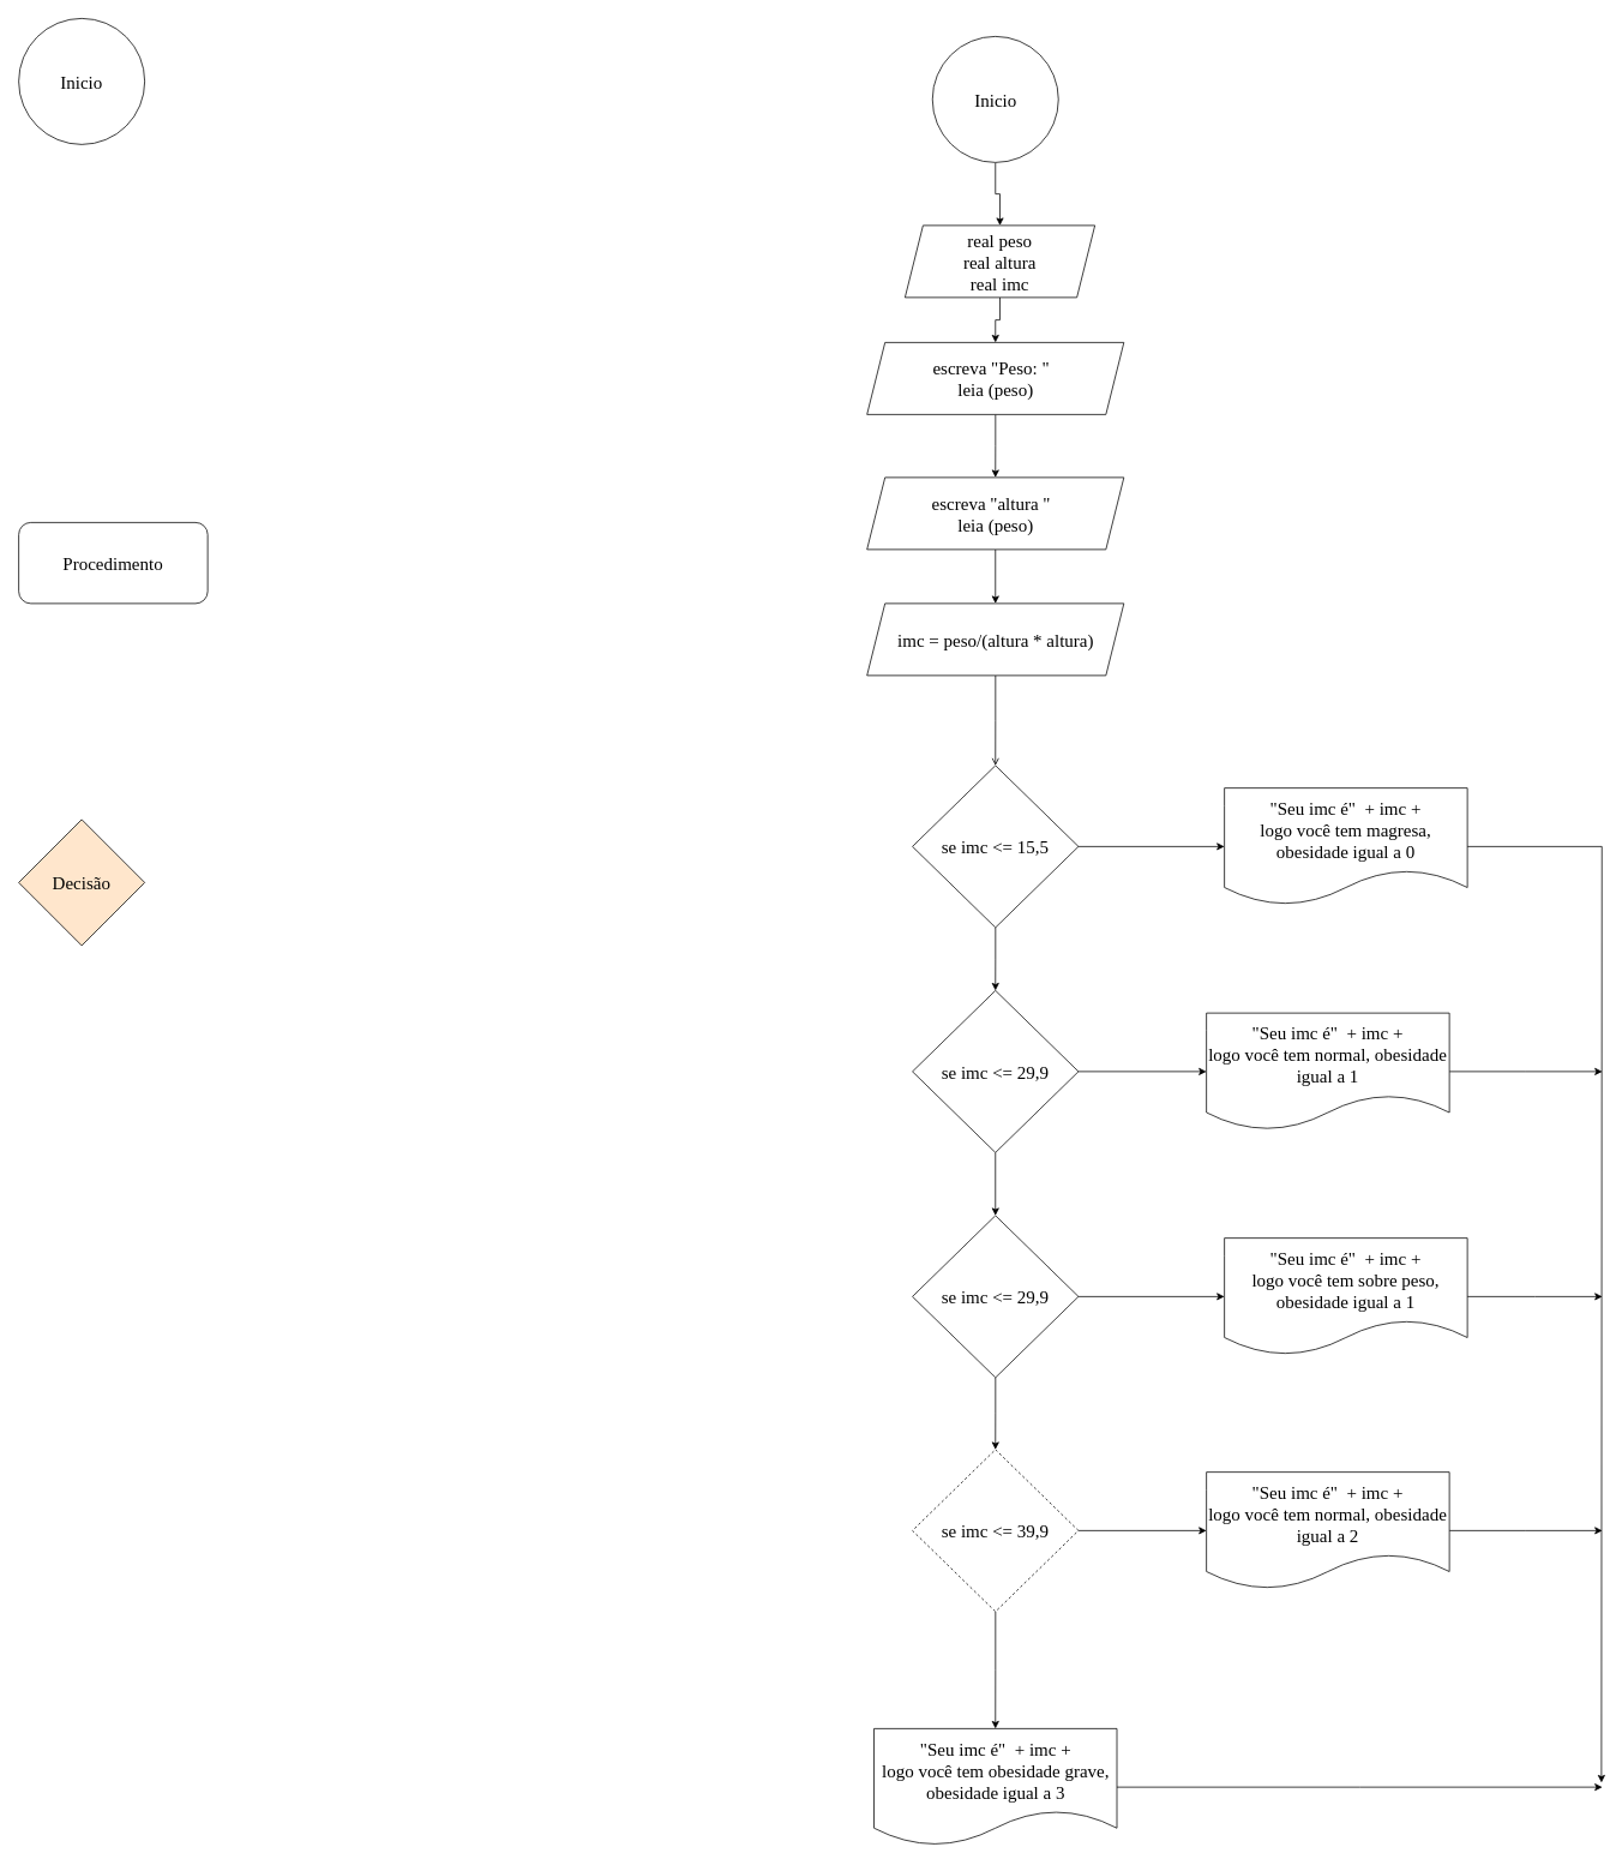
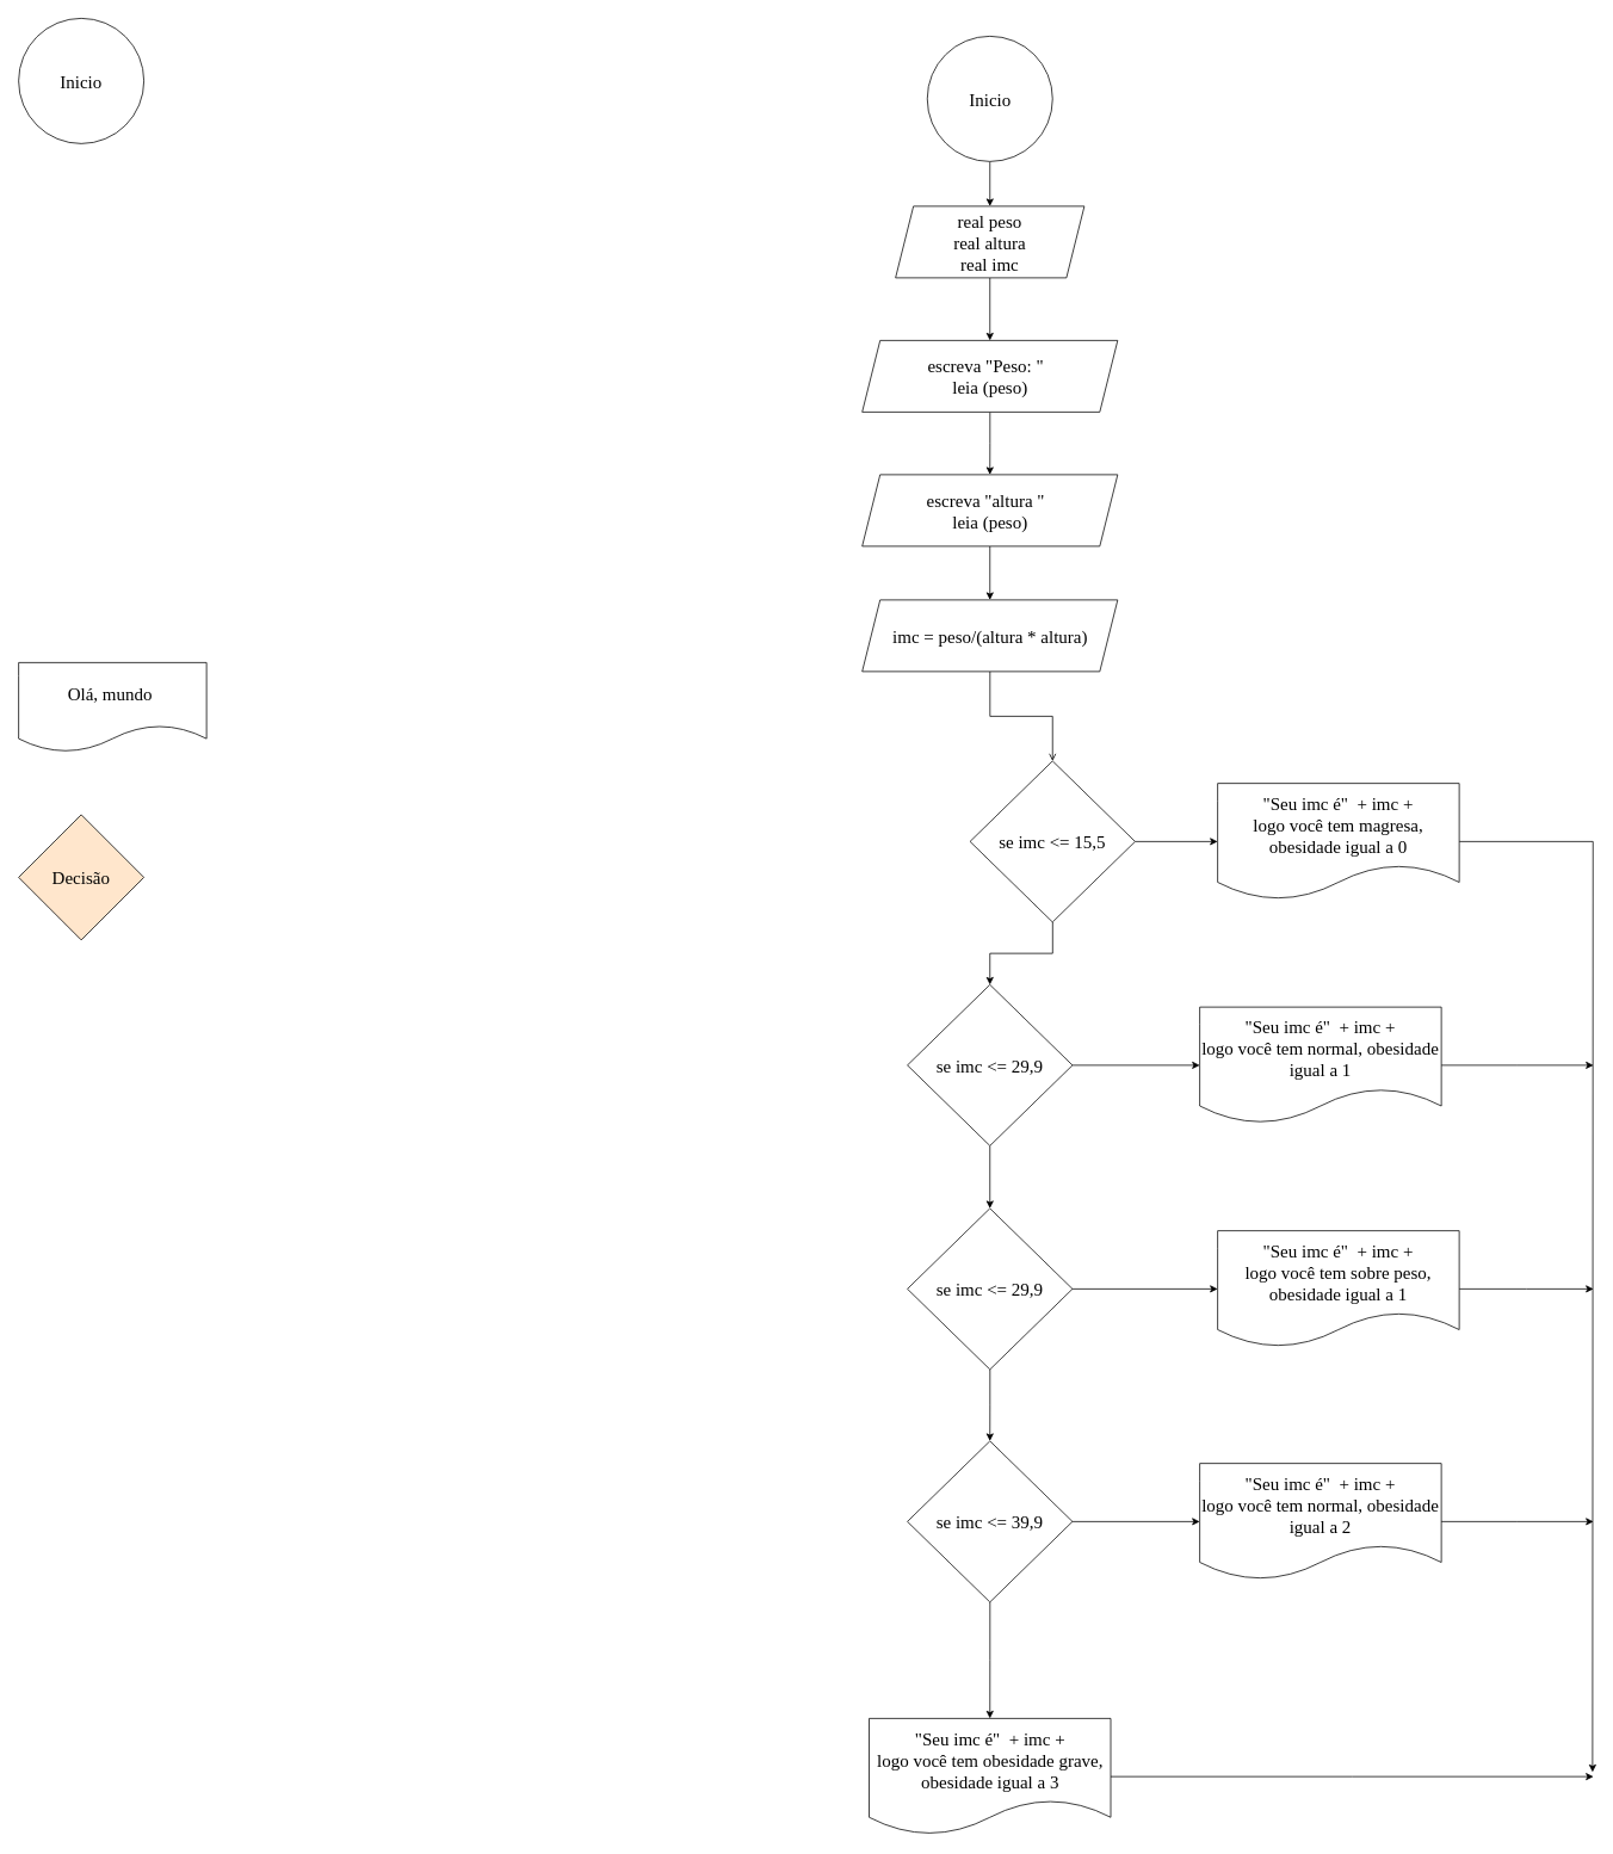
  <mxCell id="0" />
  <mxCell id="1" parent="0" />
  <mxCell id="2" value="Inicio" style="ellipse;whiteSpace=wrap;html=1;aspect=fixed;fontSize=20;fontFamily=Times New Roman;" parent="1" vertex="1"><mxGeometry width="140" height="140" as="geometry" x="20" y="20" /></mxCell>
- <mxCell id="3" value="Procedimento" style="rounded=1;whiteSpace=wrap;html=1;fontSize=20;fontFamily=Times New Roman;" parent="1" vertex="1"><mxGeometry y="580" width="210" height="90" as="geometry" x="20" /></mxCell>
  <mxCell id="4" value="Decisão" style="rhombus;whiteSpace=wrap;html=1;fontSize=20;fontFamily=Times New Roman;fillColor=#ffe6cc;" parent="1" vertex="1"><mxGeometry y="910" width="140" height="140" as="geometry" x="20" /></mxCell>
+ <mxCell id="5" value="Olá, mundo&amp;nbsp;" style="shape=document;whiteSpace=wrap;html=1;boundedLbl=1;fontSize=20;fontFamily=Times New Roman;" parent="1" vertex="1"><mxGeometry y="740" width="210" height="100" as="geometry" x="20" /></mxCell>
  <mxCell id="6" style="edgeStyle=orthogonalEdgeStyle;rounded=0;orthogonalLoop=1;jettySize=auto;html=1;entryX=0.5;entryY=0;entryDx=0;entryDy=0;" edge="1" parent="1" source="7" target="9"><mxGeometry relative="1" as="geometry" /></mxCell>
  <mxCell id="7" value="Inicio" style="ellipse;whiteSpace=wrap;html=1;aspect=fixed;fontSize=20;fontFamily=Times New Roman;" vertex="1" parent="1"><mxGeometry x="1035.5" y="40" width="140" height="140" as="geometry" /></mxCell>
  <mxCell id="8" style="edgeStyle=orthogonalEdgeStyle;rounded=0;orthogonalLoop=1;jettySize=auto;html=1;entryX=0.5;entryY=0;entryDx=0;entryDy=0;" edge="1" parent="1" source="9" target="11"><mxGeometry relative="1" as="geometry" /></mxCell>
- <mxCell id="9" value="real peso&lt;div&gt;real altura&lt;/div&gt;&lt;div&gt;real imc&lt;/div&gt;" style="shape=parallelogram;perimeter=parallelogramPerimeter;whiteSpace=wrap;html=1;fixedSize=1;fontSize=20;fontFamily=Times New Roman;" vertex="1" parent="1"><mxGeometry x="1005" y="250" width="211" height="80" as="geometry" /></mxCell>
+ <mxCell id="9" value="real peso&lt;div&gt;real altura&lt;/div&gt;&lt;div&gt;real imc&lt;/div&gt;" style="shape=parallelogram;perimeter=parallelogramPerimeter;whiteSpace=wrap;html=1;fixedSize=1;fontSize=20;fontFamily=Times New Roman;" vertex="1" parent="1"><mxGeometry x="1000" y="230" width="211" height="80" as="geometry" /></mxCell>
  <mxCell id="10" style="edgeStyle=orthogonalEdgeStyle;rounded=0;orthogonalLoop=1;jettySize=auto;html=1;entryX=0.5;entryY=0;entryDx=0;entryDy=0;" edge="1" parent="1" source="11" target="13"><mxGeometry relative="1" as="geometry" /></mxCell>
  <mxCell id="11" value="escreva &quot;Peso: &quot;&amp;nbsp;&amp;nbsp;&lt;div&gt;leia (peso)&lt;/div&gt;" style="shape=parallelogram;perimeter=parallelogramPerimeter;whiteSpace=wrap;html=1;fixedSize=1;fontSize=20;fontFamily=Times New Roman;" vertex="1" parent="1"><mxGeometry x="962.75" y="380" width="285.5" height="80" as="geometry" /></mxCell>
  <mxCell id="12" style="edgeStyle=orthogonalEdgeStyle;rounded=0;orthogonalLoop=1;jettySize=auto;html=1;" edge="1" parent="1" source="13" target="15"><mxGeometry relative="1" as="geometry" /></mxCell>
  <mxCell id="13" value="escreva &quot;altura &quot;&amp;nbsp;&amp;nbsp;&lt;div&gt;leia (peso)&lt;/div&gt;" style="shape=parallelogram;perimeter=parallelogramPerimeter;whiteSpace=wrap;html=1;fixedSize=1;fontSize=20;fontFamily=Times New Roman;" vertex="1" parent="1"><mxGeometry x="962.75" y="530" width="285.5" height="80" as="geometry" /></mxCell>
  <mxCell id="14" style="edgeStyle=orthogonalEdgeStyle;rounded=0;orthogonalLoop=1;jettySize=auto;html=1;entryX=0.5;entryY=0;entryDx=0;entryDy=0;endArrow=open;" edge="1" parent="1" source="15" target="18"><mxGeometry relative="1" as="geometry" /></mxCell>
  <mxCell id="15" value="imc = peso/(altura * altura)" style="shape=parallelogram;perimeter=parallelogramPerimeter;whiteSpace=wrap;html=1;fixedSize=1;fontSize=20;fontFamily=Times New Roman;" vertex="1" parent="1"><mxGeometry x="962.75" y="670" width="285.5" height="80" as="geometry" /></mxCell>
  <mxCell id="16" style="edgeStyle=orthogonalEdgeStyle;rounded=0;orthogonalLoop=1;jettySize=auto;html=1;entryX=0.5;entryY=0;entryDx=0;entryDy=0;" edge="1" parent="1" source="18" target="35"><mxGeometry relative="1" as="geometry" /></mxCell>
  <mxCell id="17" style="edgeStyle=orthogonalEdgeStyle;rounded=0;orthogonalLoop=1;jettySize=auto;html=1;entryX=0;entryY=0.5;entryDx=0;entryDy=0;" edge="1" parent="1" source="18" target="20"><mxGeometry relative="1" as="geometry" /></mxCell>
- <mxCell id="18" value="se imc &amp;lt;= 15,5" style="rhombus;whiteSpace=wrap;html=1;fontSize=20;fontFamily=Times New Roman;" vertex="1" parent="1"><mxGeometry x="1013.25" y="850" width="184.5" height="180" as="geometry" /></mxCell>
+ <mxCell id="18" value="se imc &amp;lt;= 15,5" style="rhombus;whiteSpace=wrap;html=1;fontSize=20;fontFamily=Times New Roman;" vertex="1" parent="1"><mxGeometry x="1083.25" y="850" width="184.5" height="180" as="geometry" /></mxCell>
  <mxCell id="19" style="edgeStyle=orthogonalEdgeStyle;rounded=0;orthogonalLoop=1;jettySize=auto;html=1;" edge="1" parent="1" source="20"><mxGeometry relative="1" as="geometry"><mxPoint x="1779" y="1980" as="targetPoint" /></mxGeometry></mxCell>
  <mxCell id="20" value="&quot;Seu imc é&quot;&amp;nbsp; + imc +&lt;div&gt;logo você tem magresa, obesidade igual a 0&lt;/div&gt;" style="shape=document;whiteSpace=wrap;html=1;boundedLbl=1;fontSize=20;fontFamily=Times New Roman;" vertex="1" parent="1"><mxGeometry x="1360" y="875" width="270" height="130" as="geometry" /></mxCell>
  <mxCell id="21" style="edgeStyle=orthogonalEdgeStyle;rounded=0;orthogonalLoop=1;jettySize=auto;html=1;entryX=0.5;entryY=0;entryDx=0;entryDy=0;" edge="1" parent="1" source="23" target="28"><mxGeometry relative="1" as="geometry" /></mxCell>
  <mxCell id="22" style="edgeStyle=orthogonalEdgeStyle;rounded=0;orthogonalLoop=1;jettySize=auto;html=1;entryX=0;entryY=0.5;entryDx=0;entryDy=0;" edge="1" parent="1" source="23" target="25"><mxGeometry relative="1" as="geometry" /></mxCell>
  <mxCell id="23" value="se imc &amp;lt;= 29,9" style="rhombus;whiteSpace=wrap;html=1;fontSize=20;fontFamily=Times New Roman;" vertex="1" parent="1"><mxGeometry x="1013.25" y="1350" width="184.5" height="180" as="geometry" /></mxCell>
  <mxCell id="24" style="edgeStyle=orthogonalEdgeStyle;rounded=0;orthogonalLoop=1;jettySize=auto;html=1;" edge="1" parent="1" source="25"><mxGeometry relative="1" as="geometry"><mxPoint x="1780" y="1440" as="targetPoint" /></mxGeometry></mxCell>
  <mxCell id="25" value="&quot;Seu imc é&quot;&amp;nbsp; + imc +&lt;div&gt;logo você tem sobre peso, obesidade igual a 1&lt;/div&gt;" style="shape=document;whiteSpace=wrap;html=1;boundedLbl=1;fontSize=20;fontFamily=Times New Roman;" vertex="1" parent="1"><mxGeometry x="1360" y="1375" width="270" height="130" as="geometry" /></mxCell>
  <mxCell id="26" style="edgeStyle=orthogonalEdgeStyle;rounded=0;orthogonalLoop=1;jettySize=auto;html=1;entryX=0.5;entryY=0;entryDx=0;entryDy=0;" edge="1" parent="1" source="28" target="32"><mxGeometry relative="1" as="geometry" /></mxCell>
  <mxCell id="27" style="edgeStyle=orthogonalEdgeStyle;rounded=0;orthogonalLoop=1;jettySize=auto;html=1;entryX=0;entryY=0.5;entryDx=0;entryDy=0;" edge="1" parent="1" source="28" target="30"><mxGeometry relative="1" as="geometry" /></mxCell>
- <mxCell id="28" value="se imc &amp;lt;= 39,9" style="rhombus;whiteSpace=wrap;html=1;fontSize=20;fontFamily=Times New Roman;dashed=1;" vertex="1" parent="1"><mxGeometry x="1013.25" y="1610" width="184.5" height="180" as="geometry" /></mxCell>
+ <mxCell id="28" value="se imc &amp;lt;= 39,9" style="rhombus;whiteSpace=wrap;html=1;fontSize=20;fontFamily=Times New Roman;" vertex="1" parent="1"><mxGeometry x="1013.25" y="1610" width="184.5" height="180" as="geometry" /></mxCell>
  <mxCell id="29" style="edgeStyle=orthogonalEdgeStyle;rounded=0;orthogonalLoop=1;jettySize=auto;html=1;" edge="1" parent="1" source="30"><mxGeometry relative="1" as="geometry"><mxPoint x="1780" y="1700" as="targetPoint" /></mxGeometry></mxCell>
  <mxCell id="30" value="&quot;Seu imc é&quot;&amp;nbsp; + imc +&lt;div&gt;logo você tem normal, obesidade igual a 2&lt;/div&gt;" style="shape=document;whiteSpace=wrap;html=1;boundedLbl=1;fontSize=20;fontFamily=Times New Roman;" vertex="1" parent="1"><mxGeometry x="1340" y="1635" width="270" height="130" as="geometry" /></mxCell>
  <mxCell id="31" style="edgeStyle=orthogonalEdgeStyle;rounded=0;orthogonalLoop=1;jettySize=auto;html=1;" edge="1" parent="1" source="32"><mxGeometry relative="1" as="geometry"><mxPoint x="1780" y="1985" as="targetPoint" /></mxGeometry></mxCell>
  <mxCell id="32" value="&quot;Seu imc é&quot;&amp;nbsp; + imc +&lt;div&gt;logo você tem obesidade grave, obesidade igual a 3&lt;/div&gt;" style="shape=document;whiteSpace=wrap;html=1;boundedLbl=1;fontSize=20;fontFamily=Times New Roman;" vertex="1" parent="1"><mxGeometry x="970.5" y="1920" width="270" height="130" as="geometry" /></mxCell>
  <mxCell id="33" style="edgeStyle=orthogonalEdgeStyle;rounded=0;orthogonalLoop=1;jettySize=auto;html=1;" edge="1" parent="1" source="35" target="23"><mxGeometry relative="1" as="geometry" /></mxCell>
  <mxCell id="34" style="edgeStyle=orthogonalEdgeStyle;rounded=0;orthogonalLoop=1;jettySize=auto;html=1;entryX=0;entryY=0.5;entryDx=0;entryDy=0;" edge="1" parent="1" source="35" target="37"><mxGeometry relative="1" as="geometry" /></mxCell>
  <mxCell id="35" value="se imc &amp;lt;= 29,9" style="rhombus;whiteSpace=wrap;html=1;fontSize=20;fontFamily=Times New Roman;" vertex="1" parent="1"><mxGeometry x="1013.25" y="1100" width="184.5" height="180" as="geometry" /></mxCell>
  <mxCell id="36" style="edgeStyle=orthogonalEdgeStyle;rounded=0;orthogonalLoop=1;jettySize=auto;html=1;" edge="1" parent="1" source="37"><mxGeometry relative="1" as="geometry"><mxPoint x="1780" y="1190" as="targetPoint" /></mxGeometry></mxCell>
  <mxCell id="37" value="&quot;Seu imc é&quot;&amp;nbsp; + imc +&lt;div&gt;logo você tem normal, obesidade igual a 1&lt;/div&gt;" style="shape=document;whiteSpace=wrap;html=1;boundedLbl=1;fontSize=20;fontFamily=Times New Roman;" vertex="1" parent="1"><mxGeometry x="1340" y="1125" width="270" height="130" as="geometry" /></mxCell>
